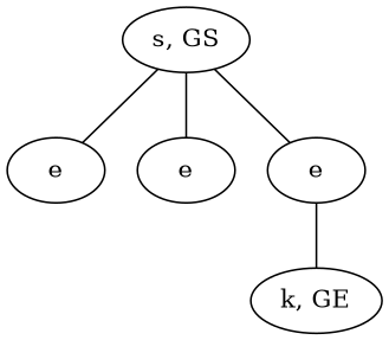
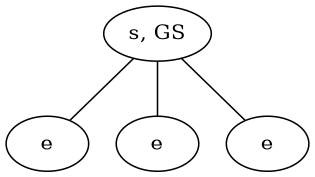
  graph {
    n1 [label="s, GS"]
    n2 [label=e]
    n3 [label=e]
    n4 [label=e]
-   n5 [label="k, GE"]
    n1 -- n2
    n1 -- n3
    n1 -- n4
-   n4 -- n5
  }
